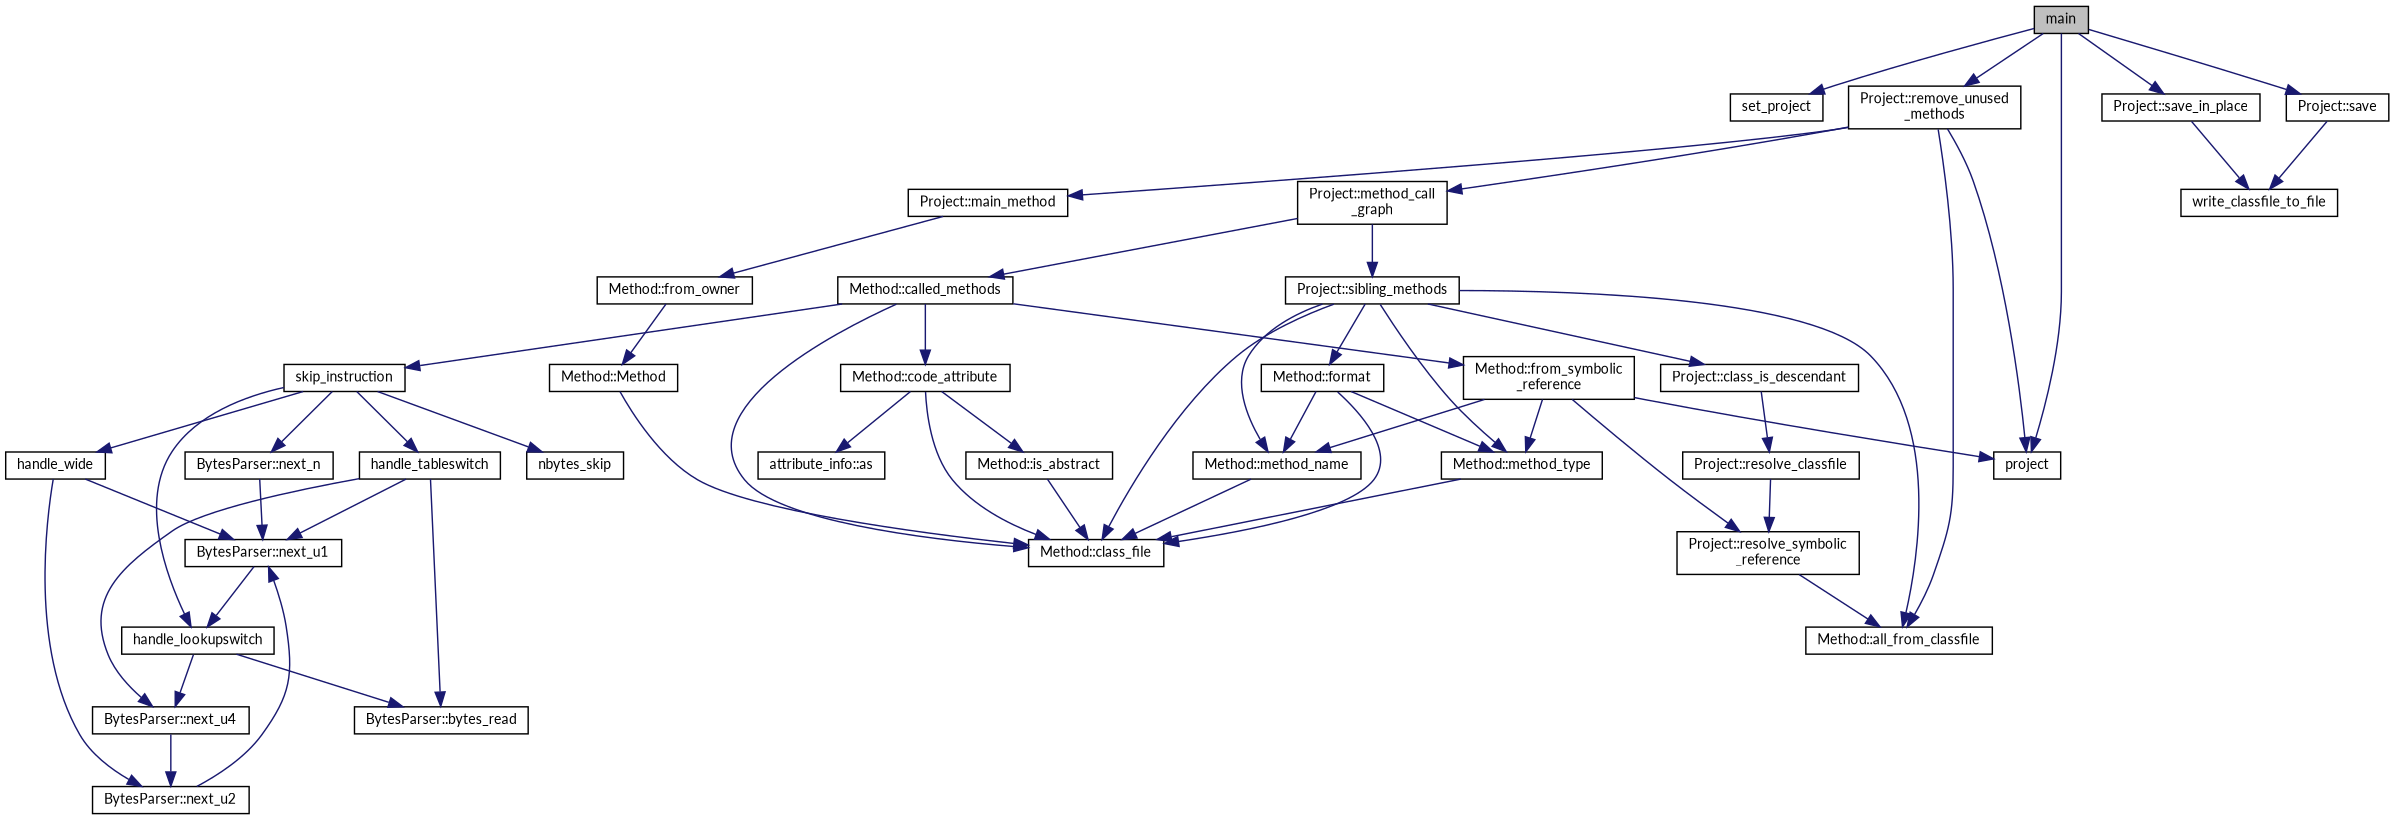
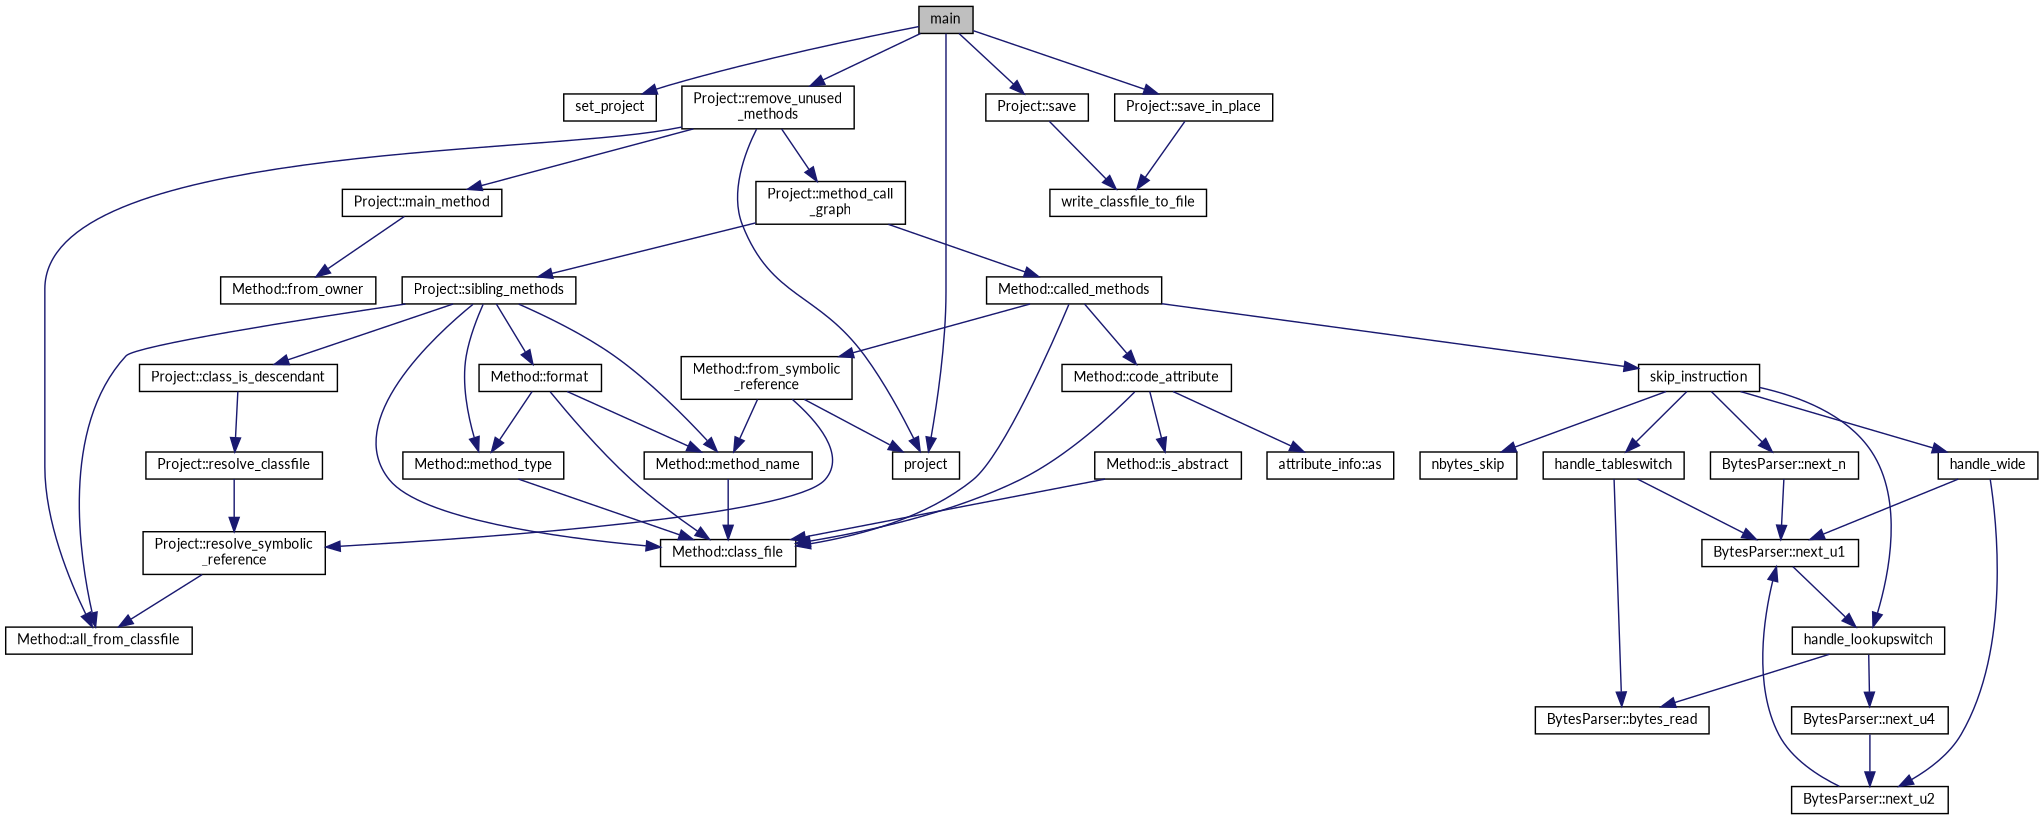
  digraph {
    fontname=Lato
    rankdir=TB
    node [color=black fontname=Lato fontsize=10 shape=record]
    edge [color=midnightblue fontname=Lato fontsize=10 labelfontname=Helvetica labelfontsize=10 style=solid]
    n1 [fillcolor=grey75 fontcolor=black height=0.2 label=main style=filled width=0.4]
    n2 [height=0.2 label=set_project width=0.4]
    n3 [height=0.2 label=project width=0.4]
    n4 [height=0.2 label="Project::remove_unused\l_methods" width=0.4]
    n5 [height=0.2 label="Project::save" width=0.4]
    n6 [height=0.2 label="Project::save_in_place" width=0.4]
    n7 [height=0.2 label="Project::main_method" width=0.4]
    n8 [height=0.2 label="Project::method_call\l_graph" width=0.4]
    n9 [height=0.2 label="Method::all_from_classfile" width=0.4]
    n10 [height=0.2 label=write_classfile_to_file width=0.4]
    n11 [height=0.2 label="Method::from_owner" width=0.4]
    n12 [height=0.2 label="Project::sibling_methods" width=0.4]
    n13 [height=0.2 label="Method::called_methods" width=0.4]
-   n14 [height=0.2 label="Method::Method" width=0.4]
    n15 [height=0.2 label="Method::class_file" width=0.4]
    n16 [height=0.2 label="Method::method_type" width=0.4]
    n17 [height=0.2 label="Method::method_name" width=0.4]
    n18 [height=0.2 label="Project::class_is_descendant" width=0.4]
    n19 [height=0.2 label="Method::format" width=0.4]
    n20 [height=0.2 label="Method::code_attribute" width=0.4]
    n21 [height=0.2 label="Method::from_symbolic\l_reference" width=0.4]
    n22 [height=0.2 label=skip_instruction width=0.4]
    n23 [height=0.2 label="Project::resolve_classfile" width=0.4]
    n24 [height=0.2 label="Project::resolve_symbolic\l_reference" width=0.4]
    n25 [height=0.2 label="attribute_info::as" width=0.4]
    n26 [height=0.2 label="Method::is_abstract" width=0.4]
    n27 [height=0.2 label=nbytes_skip width=0.4]
    n28 [height=0.2 label="BytesParser::next_n" width=0.4]
    n29 [height=0.2 label=handle_lookupswitch width=0.4]
    n30 [height=0.2 label=handle_tableswitch width=0.4]
    n31 [height=0.2 label=handle_wide width=0.4]
    n32 [height=0.2 label="BytesParser::next_u1" width=0.4]
    n33 [height=0.2 label="BytesParser::bytes_read" width=0.4]
    n34 [height=0.2 label="BytesParser::next_u4" width=0.4]
    n35 [height=0.2 label="BytesParser::next_u2" width=0.4]
    n1 -> n2
    n1 -> n3
    n1 -> n4
    n1 -> n5
    n1 -> n6
    n4 -> n3
    n4 -> n7
    n4 -> n8
    n4 -> n9
    n5 -> n10
    n6 -> n10
    n7 -> n11
    n8 -> n12
    n8 -> n13
-   n11 -> n14
    n12 -> n9
    n12 -> n15
    n12 -> n16
    n12 -> n17
    n12 -> n18
    n12 -> n19
    n13 -> n15
    n13 -> n20
    n13 -> n21
    n13 -> n22
-   n14 -> n15
    n16 -> n15
    n17 -> n15
    n18 -> n23
    n19 -> n15
    n19 -> n16
    n19 -> n17
    n20 -> n15
    n20 -> n25
    n20 -> n26
    n21 -> n3
-   n21 -> n16
    n21 -> n17
    n21 -> n24
    n22 -> n27
    n22 -> n28
    n22 -> n29
    n22 -> n30
    n22 -> n31
    n23 -> n24
    n24 -> n9
    n26 -> n15
    n28 -> n32
    n29 -> n33
    n29 -> n34
    n30 -> n32
    n30 -> n33
-   n30 -> n34
    n31 -> n32
    n31 -> n35
    n32 -> n29
    n34 -> n35
    n35 -> n32
  }
